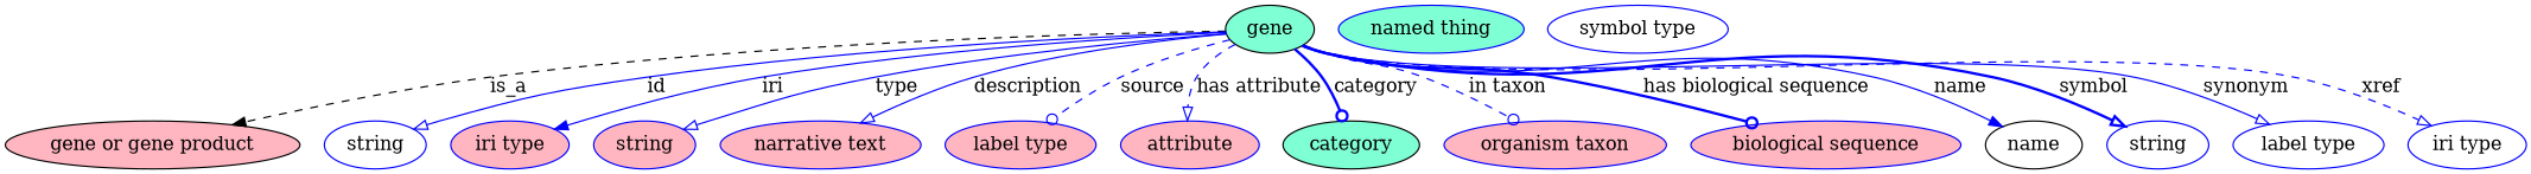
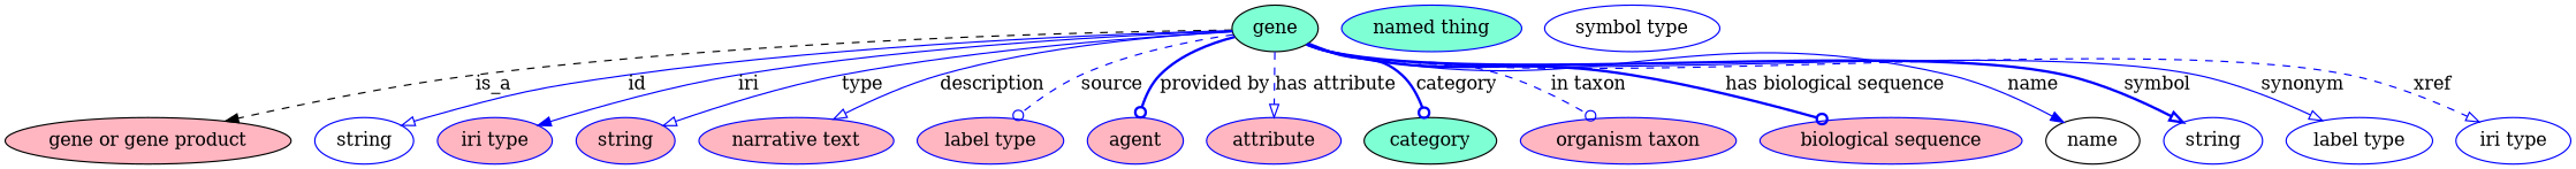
  digraph {
    node [fillcolor=lightpink style=filled color=blue]
    edge [arrowhead=onormal style=solid color=blue]
    n1 [fillcolor=aquamarine height=0.5 label=gene width=0.75827 color=""]
    "gene or gene product" [height=0.5 width=2.3651 color=""]
    n3 [fillcolor=white height=0.5 label=string width=0.84854]
    n4 [height=0.5 label="iri type" width=1.011]
    n5 [height=0.5 label=string width=0.84854]
    n6 [height=0.5 label="narrative text" width=1.6068]
    n7 [height=0.5 label="label type" width=1.2638]
+   n8 [height=0.5 label=agent width=0.83048]
    n9 [height=0.5 label=attribute width=1.1193]
    category [fillcolor=aquamarine height=0.5 width=1.1374 color=""]
    n11 [height=0.5 label="organism taxon" width=1.8234]
    n12 [height=0.5 label="biological sequence" width=2.2387]
    name [fillcolor=white height=0.5 width=0.84854 color=""]
    n14 [fillcolor=white height=0.5 label=string width=0.84854]
    n15 [fillcolor=white height=0.5 label="label type" width=1.2638]
    n16 [fillcolor=white height=0.5 label="iri type" width=1.011]
    n17 [fillcolor=aquamarine height=0.5 label="named thing" width=1.5346]
    n18 [fillcolor=white height=0.5 label="symbol type" width=1.5165]
    n1 -> "gene or gene product" [arrowhead=normal label=is_a style=dashed color=""]
    n1 -> n3 [label=id]
    n1 -> n4 [arrowhead=normal label=iri]
    n1 -> n5 [label=type]
    n1 -> n6 [label=description]
    n1 -> n7 [arrowhead=odot label=source style=dashed]
+   n1 -> n8 [arrowhead=odot label="provided by" style=bold]
    n1 -> n9 [label="has attribute" style=dashed]
    n1 -> category [arrowhead=odot label=category style=bold]
    n1 -> n11 [arrowhead=odot label="in taxon" style=dashed]
    n1 -> n12 [arrowhead=odot label="has biological sequence" style=bold]
    n1 -> name [arrowhead=normal label=name]
    n1 -> n14 [label=symbol style=bold]
    n1 -> n15 [label=synonym]
    n1 -> n16 [label=xref style=dashed]
  }
